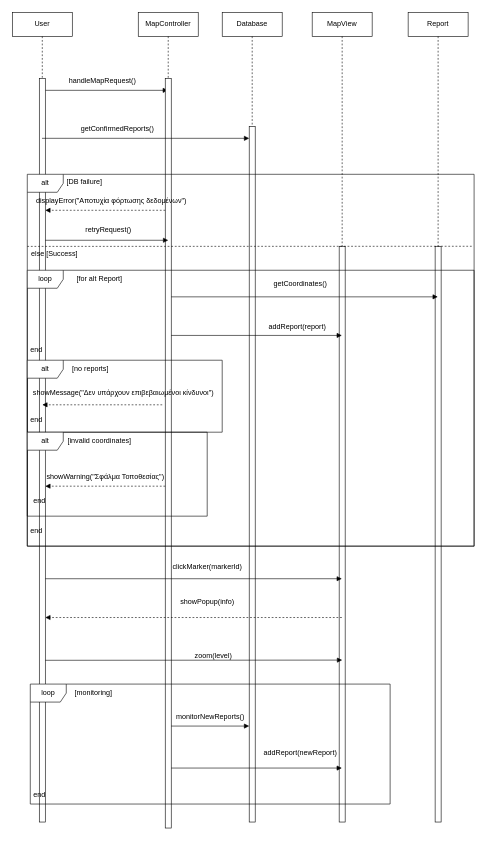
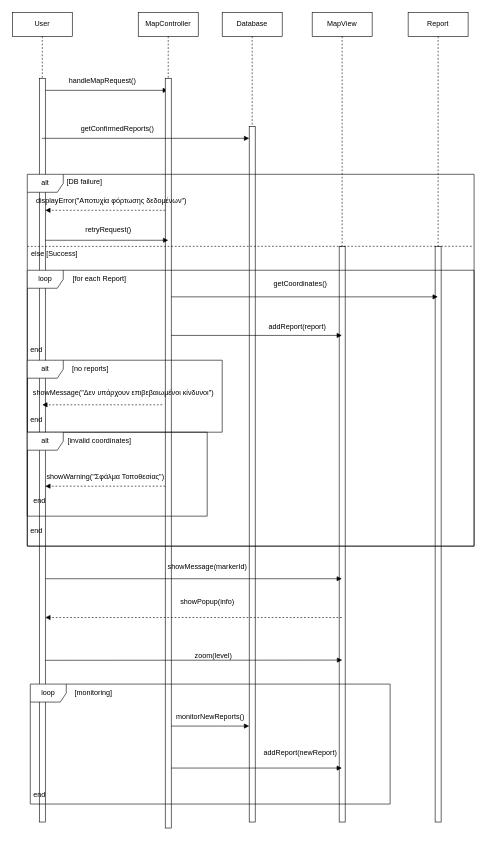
  <mxCell id="0" />
  <mxCell id="1" parent="0" />
  <mxCell id="2" value="User" style="shape=umlLifeline;perimeter=lifelinePerimeter;whiteSpace=wrap;html=1;container=1;dropTarget=0;collapsible=0;recursiveResize=0;outlineConnect=0;portConstraint=eastwest;newEdgeStyle={&quot;curved&quot;:0,&quot;rounded&quot;:0};" vertex="1" parent="1"><mxGeometry x="20" y="20" width="100" height="300" as="geometry" /></mxCell>
  <mxCell id="3" value="MapController" style="shape=umlLifeline;perimeter=lifelinePerimeter;whiteSpace=wrap;html=1;container=1;dropTarget=0;collapsible=0;recursiveResize=0;outlineConnect=0;portConstraint=eastwest;newEdgeStyle={&quot;curved&quot;:0,&quot;rounded&quot;:0};" vertex="1" parent="1"><mxGeometry x="230" y="20" width="100" height="300" as="geometry" /></mxCell>
  <mxCell id="4" value="Database" style="shape=umlLifeline;perimeter=lifelinePerimeter;whiteSpace=wrap;html=1;container=1;dropTarget=0;collapsible=0;recursiveResize=0;outlineConnect=0;portConstraint=eastwest;newEdgeStyle={&quot;curved&quot;:0,&quot;rounded&quot;:0};" vertex="1" parent="1"><mxGeometry x="370" y="20" width="100" height="300" as="geometry" /></mxCell>
  <mxCell id="5" value="Report" style="shape=umlLifeline;perimeter=lifelinePerimeter;whiteSpace=wrap;html=1;container=1;dropTarget=0;collapsible=0;recursiveResize=0;outlineConnect=0;portConstraint=eastwest;newEdgeStyle={&quot;curved&quot;:0,&quot;rounded&quot;:0};" vertex="1" parent="1"><mxGeometry x="680" y="20" width="100" height="1350" as="geometry" /></mxCell>
  <mxCell id="6" value="" style="html=1;points=[[0,0,0,0,5],[0,1,0,0,-5],[1,0,0,0,5],[1,1,0,0,-5]];perimeter=orthogonalPerimeter;outlineConnect=0;targetShapes=umlLifeline;portConstraint=eastwest;newEdgeStyle={&quot;curved&quot;:0,&quot;rounded&quot;:0};" vertex="1" parent="5"><mxGeometry x="45" y="390" width="10" height="960" as="geometry" /></mxCell>
  <mxCell id="7" value="MapView" style="shape=umlLifeline;perimeter=lifelinePerimeter;whiteSpace=wrap;html=1;container=1;dropTarget=0;collapsible=0;recursiveResize=0;outlineConnect=0;portConstraint=eastwest;newEdgeStyle={&quot;curved&quot;:0,&quot;rounded&quot;:0};" vertex="1" parent="1"><mxGeometry x="520" y="20" width="100" height="1350" as="geometry" /></mxCell>
  <mxCell id="8" value="" style="html=1;points=[[0,0,0,0,5],[0,1,0,0,-5],[1,0,0,0,5],[1,1,0,0,-5]];perimeter=orthogonalPerimeter;outlineConnect=0;targetShapes=umlLifeline;portConstraint=eastwest;newEdgeStyle={&quot;curved&quot;:0,&quot;rounded&quot;:0};" vertex="1" parent="7"><mxGeometry x="45" y="390" width="10" height="960" as="geometry" /></mxCell>
  <mxCell id="9" value="" style="html=1;verticalAlign=bottom;labelBackgroundColor=none;endArrow=block;endFill=1;rounded=0;" edge="1" parent="1" target="3"><mxGeometry width="160" relative="1" as="geometry"><mxPoint x="75" y="150" as="sourcePoint" /><mxPoint x="260" y="150" as="targetPoint" /></mxGeometry></mxCell>
  <mxCell id="10" value="handleMapRequest()" style="text;html=1;align=center;verticalAlign=middle;resizable=0;points=[];autosize=1;strokeColor=none;fillColor=none;" vertex="1" parent="1"><mxGeometry x="100" y="120" width="140" height="30" as="geometry" /></mxCell>
  <mxCell id="11" value="" style="html=1;points=[[0,0,0,0,5],[0,1,0,0,-5],[1,0,0,0,5],[1,1,0,0,-5]];perimeter=orthogonalPerimeter;outlineConnect=0;targetShapes=umlLifeline;portConstraint=eastwest;newEdgeStyle={&quot;curved&quot;:0,&quot;rounded&quot;:0};" vertex="1" parent="1"><mxGeometry x="65" y="130" width="10" height="1240" as="geometry" /></mxCell>
  <mxCell id="12" value="" style="html=1;points=[[0,0,0,0,5],[0,1,0,0,-5],[1,0,0,0,5],[1,1,0,0,-5]];perimeter=orthogonalPerimeter;outlineConnect=0;targetShapes=umlLifeline;portConstraint=eastwest;newEdgeStyle={&quot;curved&quot;:0,&quot;rounded&quot;:0};" vertex="1" parent="1"><mxGeometry x="275" y="130" width="10" height="1250" as="geometry" /></mxCell>
  <mxCell id="13" value="" style="html=1;points=[[0,0,0,0,5],[0,1,0,0,-5],[1,0,0,0,5],[1,1,0,0,-5]];perimeter=orthogonalPerimeter;outlineConnect=0;targetShapes=umlLifeline;portConstraint=eastwest;newEdgeStyle={&quot;curved&quot;:0,&quot;rounded&quot;:0};" vertex="1" parent="1"><mxGeometry x="415" y="210" width="10" height="1160" as="geometry" /></mxCell>
  <mxCell id="14" value="" style="html=1;verticalAlign=bottom;labelBackgroundColor=none;endArrow=block;endFill=1;rounded=0;" edge="1" parent="1"><mxGeometry width="160" relative="1" as="geometry"><mxPoint x="69.5" y="230" as="sourcePoint" /><mxPoint x="415" y="230" as="targetPoint" /><Array as="points"><mxPoint x="240" y="230" /></Array></mxGeometry></mxCell>
  <mxCell id="15" value="getConfirmedReports()" style="text;html=1;align=center;verticalAlign=middle;resizable=0;points=[];autosize=1;strokeColor=none;fillColor=none;" vertex="1" parent="1"><mxGeometry x="120" y="200" width="150" height="30" as="geometry" /></mxCell>
  <mxCell id="16" value="alt" style="shape=umlFrame;whiteSpace=wrap;html=1;pointerEvents=0;" vertex="1" parent="1"><mxGeometry x="45" y="290" width="745" height="620" as="geometry" /></mxCell>
  <mxCell id="17" value="" style="html=1;verticalAlign=bottom;labelBackgroundColor=none;endArrow=block;endFill=1;dashed=1;rounded=0;" edge="1" parent="1" source="12" target="11"><mxGeometry width="160" relative="1" as="geometry"><mxPoint x="220" y="390" as="sourcePoint" /><mxPoint x="380" y="390" as="targetPoint" /><Array as="points"><mxPoint x="190" y="350" /></Array></mxGeometry></mxCell>
  <mxCell id="18" value="displayError(&quot;Αποτυχία φόρτωσης δεδομένων&quot;)" style="text;html=1;align=center;verticalAlign=middle;resizable=0;points=[];autosize=1;strokeColor=none;fillColor=none;" vertex="1" parent="1"><mxGeometry x="50" y="320" width="270" height="30" as="geometry" /></mxCell>
  <mxCell id="19" value="" style="html=1;verticalAlign=bottom;labelBackgroundColor=none;endArrow=block;endFill=1;rounded=0;" edge="1" parent="1"><mxGeometry width="160" relative="1" as="geometry"><mxPoint x="75" y="400" as="sourcePoint" /><mxPoint x="280" y="400" as="targetPoint" /><Array as="points"><mxPoint x="180" y="400" /></Array></mxGeometry></mxCell>
  <mxCell id="20" value="retryRequest()" style="text;html=1;align=center;verticalAlign=middle;resizable=0;points=[];autosize=1;strokeColor=none;fillColor=none;" vertex="1" parent="1"><mxGeometry x="130" y="368" width="100" height="30" as="geometry" /></mxCell>
  <mxCell id="21" value="showMessage(&quot;Δεν υπάρχουν επιβεβαιωμένοι κίνδυνοι&quot;)" style="text;html=1;align=center;verticalAlign=middle;resizable=0;points=[];autosize=1;strokeColor=none;fillColor=none;" vertex="1" parent="1"><mxGeometry x="40" y="640" width="330" height="30" as="geometry" /></mxCell>
  <mxCell id="22" value="showWarning(&quot;Σφάλμα Τοποθεσίας&quot;)" style="text;html=1;align=center;verticalAlign=middle;resizable=0;points=[];autosize=1;strokeColor=none;fillColor=none;" vertex="1" parent="1"><mxGeometry x="65" y="780" width="220" height="30" as="geometry" /></mxCell>
- <mxCell id="23" value="clickMarker(markerId)" style="text;html=1;align=center;verticalAlign=middle;resizable=0;points=[];autosize=1;strokeColor=none;fillColor=none;" vertex="1" parent="1"><mxGeometry x="275" y="930" width="140" height="30" as="geometry" /></mxCell>
+ <mxCell id="23" value="showMessage(markerId)" style="text;html=1;align=center;verticalAlign=middle;resizable=0;points=[];autosize=1;strokeColor=none;fillColor=none;" vertex="1" parent="1"><mxGeometry x="275" y="930" width="140" height="30" as="geometry" /></mxCell>
  <mxCell id="24" value="showPopup(info)" style="text;html=1;align=center;verticalAlign=middle;resizable=0;points=[];autosize=1;strokeColor=none;fillColor=none;" vertex="1" parent="1"><mxGeometry x="290" y="988" width="110" height="30" as="geometry" /></mxCell>
  <mxCell id="25" value="monitorNewReports()" style="text;html=1;align=center;verticalAlign=middle;resizable=0;points=[];autosize=1;strokeColor=none;fillColor=none;" vertex="1" parent="1"><mxGeometry x="280" y="1180" width="140" height="30" as="geometry" /></mxCell>
  <mxCell id="26" value="addReport(newReport)" style="text;html=1;align=center;verticalAlign=middle;resizable=0;points=[];autosize=1;strokeColor=none;fillColor=none;" vertex="1" parent="1"><mxGeometry x="425" y="1240" width="150" height="30" as="geometry" /></mxCell>
  <mxCell id="27" value="[DB failure]" style="text;html=1;align=center;verticalAlign=middle;resizable=0;points=[];autosize=1;strokeColor=none;fillColor=none;" vertex="1" parent="1"><mxGeometry x="100" y="288" width="80" height="30" as="geometry" /></mxCell>
  <mxCell id="28" value="" style="endArrow=none;dashed=1;html=1;rounded=0;entryX=1.009;entryY=0.267;entryDx=0;entryDy=0;entryPerimeter=0;exitX=0;exitY=0.342;exitDx=0;exitDy=0;exitPerimeter=0;" edge="1" parent="1"><mxGeometry width="50" height="50" relative="1" as="geometry"><mxPoint x="45" y="410.22" as="sourcePoint" /><mxPoint x="786.705" y="410" as="targetPoint" /></mxGeometry></mxCell>
  <mxCell id="29" value="else [Success]" style="text;html=1;align=center;verticalAlign=middle;resizable=0;points=[];autosize=1;strokeColor=none;fillColor=none;" vertex="1" parent="1"><mxGeometry x="40" y="408" width="100" height="30" as="geometry" /></mxCell>
  <mxCell id="30" value="loop" style="shape=umlFrame;whiteSpace=wrap;html=1;pointerEvents=0;" vertex="1" parent="1"><mxGeometry x="45" y="450" width="745" height="460" as="geometry" /></mxCell>
- <mxCell id="31" value="[for alt Report]" style="text;html=1;align=center;verticalAlign=middle;resizable=0;points=[];autosize=1;strokeColor=none;fillColor=none;" vertex="1" parent="1"><mxGeometry x="110" y="450" width="110" height="30" as="geometry" /></mxCell>
+ <mxCell id="31" value="[for each Report]" style="text;html=1;align=center;verticalAlign=middle;resizable=0;points=[];autosize=1;strokeColor=none;fillColor=none;" vertex="1" parent="1"><mxGeometry x="110" y="450" width="110" height="30" as="geometry" /></mxCell>
  <mxCell id="32" value="" style="html=1;verticalAlign=bottom;labelBackgroundColor=none;endArrow=block;endFill=1;rounded=0;" edge="1" parent="1" target="5"><mxGeometry width="160" relative="1" as="geometry"><mxPoint x="285" y="494.33" as="sourcePoint" /><mxPoint x="445" y="494.33" as="targetPoint" /></mxGeometry></mxCell>
  <mxCell id="33" value="getCoordinates()" style="text;html=1;align=center;verticalAlign=middle;resizable=0;points=[];autosize=1;strokeColor=none;fillColor=none;" vertex="1" parent="1"><mxGeometry x="445" y="458" width="110" height="30" as="geometry" /></mxCell>
  <mxCell id="34" value="" style="html=1;verticalAlign=bottom;labelBackgroundColor=none;endArrow=block;endFill=1;rounded=0;" edge="1" parent="1" target="7"><mxGeometry width="160" relative="1" as="geometry"><mxPoint x="285" y="558.67" as="sourcePoint" /><mxPoint x="445" y="558.67" as="targetPoint" /></mxGeometry></mxCell>
  <mxCell id="35" value="addReport(report)" style="text;html=1;align=center;verticalAlign=middle;resizable=0;points=[];autosize=1;strokeColor=none;fillColor=none;" vertex="1" parent="1"><mxGeometry x="435" y="530" width="120" height="30" as="geometry" /></mxCell>
  <mxCell id="36" value="end" style="text;html=1;align=center;verticalAlign=middle;resizable=0;points=[];autosize=1;strokeColor=none;fillColor=none;" vertex="1" parent="1"><mxGeometry x="40" y="568" width="40" height="30" as="geometry" /></mxCell>
  <mxCell id="37" value="alt" style="shape=umlFrame;whiteSpace=wrap;html=1;pointerEvents=0;" vertex="1" parent="1"><mxGeometry x="45" y="600" width="325" height="120" as="geometry" /></mxCell>
  <mxCell id="38" value="[no reports]" style="text;html=1;align=center;verticalAlign=middle;resizable=0;points=[];autosize=1;strokeColor=none;fillColor=none;" vertex="1" parent="1"><mxGeometry x="110" y="600" width="80" height="30" as="geometry" /></mxCell>
  <mxCell id="39" value="" style="html=1;verticalAlign=bottom;labelBackgroundColor=none;endArrow=block;endFill=1;dashed=1;rounded=0;" edge="1" parent="1"><mxGeometry width="160" relative="1" as="geometry"><mxPoint x="270" y="674.33" as="sourcePoint" /><mxPoint x="70" y="674.33" as="targetPoint" /></mxGeometry></mxCell>
  <mxCell id="40" value="end" style="text;html=1;align=center;verticalAlign=middle;resizable=0;points=[];autosize=1;strokeColor=none;fillColor=none;" vertex="1" parent="1"><mxGeometry x="40" y="685" width="40" height="30" as="geometry" /></mxCell>
  <mxCell id="41" value="alt" style="shape=umlFrame;whiteSpace=wrap;html=1;pointerEvents=0;" vertex="1" parent="1"><mxGeometry x="45" y="720" width="300" height="140" as="geometry" /></mxCell>
  <mxCell id="42" value="[invalid coordinates]" style="text;html=1;align=center;verticalAlign=middle;resizable=0;points=[];autosize=1;strokeColor=none;fillColor=none;" vertex="1" parent="1"><mxGeometry x="100" y="720" width="130" height="30" as="geometry" /></mxCell>
  <mxCell id="43" value="" style="html=1;verticalAlign=bottom;labelBackgroundColor=none;endArrow=block;endFill=1;dashed=1;rounded=0;" edge="1" parent="1"><mxGeometry width="160" relative="1" as="geometry"><mxPoint x="275" y="810" as="sourcePoint" /><mxPoint x="75" y="810" as="targetPoint" /></mxGeometry></mxCell>
  <mxCell id="44" value="end" style="text;html=1;align=center;verticalAlign=middle;resizable=0;points=[];autosize=1;strokeColor=none;fillColor=none;" vertex="1" parent="1"><mxGeometry x="45" y="820" width="40" height="30" as="geometry" /></mxCell>
  <mxCell id="45" value="end" style="text;html=1;align=center;verticalAlign=middle;resizable=0;points=[];autosize=1;strokeColor=none;fillColor=none;" vertex="1" parent="1"><mxGeometry x="40" y="870" width="40" height="30" as="geometry" /></mxCell>
  <mxCell id="46" value="" style="html=1;verticalAlign=bottom;labelBackgroundColor=none;endArrow=block;endFill=1;rounded=0;" edge="1" parent="1" target="7"><mxGeometry width="160" relative="1" as="geometry"><mxPoint x="75" y="964.33" as="sourcePoint" /><mxPoint x="235" y="964.33" as="targetPoint" /></mxGeometry></mxCell>
  <mxCell id="47" value="" style="html=1;verticalAlign=bottom;labelBackgroundColor=none;endArrow=block;endFill=1;dashed=1;rounded=0;" edge="1" parent="1"><mxGeometry width="160" relative="1" as="geometry"><mxPoint x="569.5" y="1029" as="sourcePoint" /><mxPoint x="75" y="1029" as="targetPoint" /></mxGeometry></mxCell>
  <mxCell id="48" value="" style="html=1;verticalAlign=bottom;labelBackgroundColor=none;endArrow=block;endFill=1;rounded=0;" edge="1" parent="1"><mxGeometry width="160" relative="1" as="geometry"><mxPoint x="75" y="1100.33" as="sourcePoint" /><mxPoint x="570" y="1100" as="targetPoint" /></mxGeometry></mxCell>
  <mxCell id="49" value="zoom(level)" style="text;html=1;align=center;verticalAlign=middle;resizable=0;points=[];autosize=1;strokeColor=none;fillColor=none;" vertex="1" parent="1"><mxGeometry x="310" y="1078" width="90" height="30" as="geometry" /></mxCell>
  <mxCell id="50" value="loop" style="shape=umlFrame;whiteSpace=wrap;html=1;pointerEvents=0;" vertex="1" parent="1"><mxGeometry x="50" y="1140" width="600" height="200" as="geometry" /></mxCell>
  <mxCell id="51" value="[monitoring]" style="text;html=1;align=center;verticalAlign=middle;resizable=0;points=[];autosize=1;strokeColor=none;fillColor=none;" vertex="1" parent="1"><mxGeometry x="110" y="1140" width="90" height="30" as="geometry" /></mxCell>
  <mxCell id="52" value="" style="html=1;verticalAlign=bottom;labelBackgroundColor=none;endArrow=block;endFill=1;rounded=0;" edge="1" parent="1" target="13"><mxGeometry width="160" relative="1" as="geometry"><mxPoint x="285" y="1210" as="sourcePoint" /><mxPoint x="410" y="1210" as="targetPoint" /></mxGeometry></mxCell>
  <mxCell id="53" value="" style="html=1;verticalAlign=bottom;labelBackgroundColor=none;endArrow=block;endFill=1;rounded=0;" edge="1" parent="1" target="7"><mxGeometry width="160" relative="1" as="geometry"><mxPoint x="285" y="1280" as="sourcePoint" /><mxPoint x="445" y="1280" as="targetPoint" /></mxGeometry></mxCell>
  <mxCell id="54" value="end" style="text;html=1;align=center;verticalAlign=middle;resizable=0;points=[];autosize=1;strokeColor=none;fillColor=none;" vertex="1" parent="1"><mxGeometry x="45" y="1310" width="40" height="30" as="geometry" /></mxCell>
